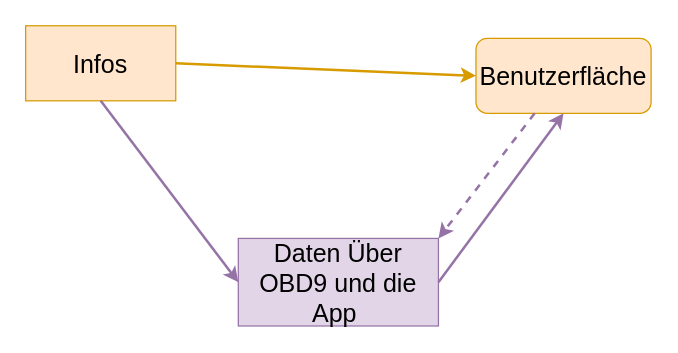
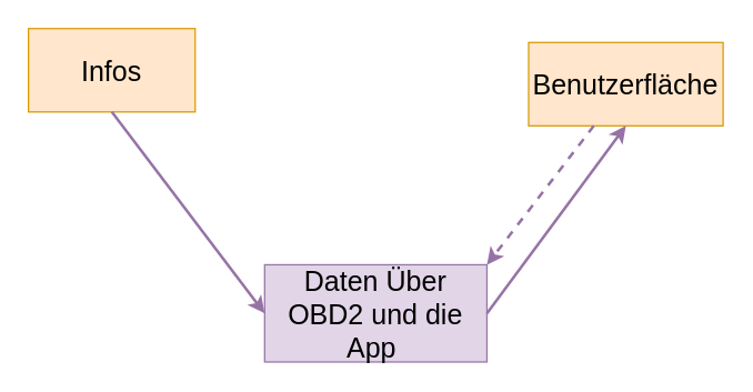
  <mxCell id="0" />
  <mxCell id="1" parent="0" />
  <mxCell id="2" value="&lt;font style=&quot;vertical-align: inherit&quot;&gt;&lt;font style=&quot;vertical-align: inherit ; font-size: 20px&quot;&gt;Infos&lt;/font&gt;&lt;/font&gt;" style="rounded=0;whiteSpace=wrap;html=1;fillColor=#ffe6cc;strokeColor=#d79b00;" parent="1" vertex="1"><mxGeometry x="20" y="20" width="120" height="60" as="geometry" /></mxCell>
- <mxCell id="3" value="&lt;font style=&quot;font-size: 20px&quot;&gt;Benutzerfläche&lt;/font&gt;" style="whiteSpace=wrap;html=1;fillColor=#ffe6cc;strokeColor=#d79b00;rounded=1;" parent="1" vertex="1"><mxGeometry x="380" y="30" width="140" height="60" as="geometry" /></mxCell>
- <mxCell id="4" value="&lt;font style=&quot;font-size: 20px&quot;&gt;Daten Über OBD9 und die App&amp;nbsp;&lt;/font&gt;" style="rounded=0;whiteSpace=wrap;html=1;fillColor=#e1d5e7;strokeColor=#9673a6;" parent="1" vertex="1"><mxGeometry x="190" y="190" width="160" height="70" as="geometry" /></mxCell>
+ <mxCell id="3" value="&lt;font style=&quot;font-size: 20px&quot;&gt;Benutzerfläche&lt;/font&gt;" style="rounded=0;whiteSpace=wrap;html=1;fillColor=#ffe6cc;strokeColor=#d79b00;" parent="1" vertex="1"><mxGeometry x="380" y="30" width="140" height="60" as="geometry" /></mxCell>
+ <mxCell id="4" value="&lt;font style=&quot;font-size: 20px&quot;&gt;Daten Über OBD2 und die App&amp;nbsp;&lt;/font&gt;" style="rounded=0;whiteSpace=wrap;html=1;fillColor=#e1d5e7;strokeColor=#9673a6;" parent="1" vertex="1"><mxGeometry x="190" y="190" width="160" height="70" as="geometry" /></mxCell>
  <mxCell id="5" value="" style="endArrow=classic;html=1;strokeWidth=2;fillColor=#e1d5e7;strokeColor=#9673a6;exitX=1;exitY=0.5;exitDx=0;exitDy=0;entryX=0.5;entryY=1;entryDx=0;entryDy=0;" parent="1" source="4" target="3" edge="1"><mxGeometry width="50" height="50" relative="1" as="geometry"><mxPoint x="360" y="310" as="sourcePoint" /><mxPoint x="410" y="260" as="targetPoint" /></mxGeometry></mxCell>
  <mxCell id="6" value="" style="endArrow=classic;html=1;strokeWidth=2;exitX=0.5;exitY=1;exitDx=0;exitDy=0;entryX=0;entryY=0.5;entryDx=0;entryDy=0;fillColor=#e1d5e7;strokeColor=#9673a6;" parent="1" source="2" target="4" edge="1"><mxGeometry width="50" height="50" relative="1" as="geometry"><mxPoint x="360" y="310" as="sourcePoint" /><mxPoint x="410" y="260" as="targetPoint" /></mxGeometry></mxCell>
- <mxCell id="7" value="" style="endArrow=classic;html=1;strokeWidth=2;exitX=1;exitY=0.5;exitDx=0;exitDy=0;entryX=0;entryY=0.5;entryDx=0;entryDy=0;fillColor=#ffe6cc;strokeColor=#d79b00;" parent="1" source="2" target="3" edge="1"><mxGeometry width="50" height="50" relative="1" as="geometry"><mxPoint x="360" y="310" as="sourcePoint" /><mxPoint x="410" y="260" as="targetPoint" /></mxGeometry></mxCell>
  <mxCell id="8" value="" style="endArrow=classic;html=1;strokeWidth=2;rounded=1;dashed=1;fillColor=#e1d5e7;strokeColor=#9673a6;entryX=1;entryY=0;entryDx=0;entryDy=0;" parent="1" source="3" target="4" edge="1"><mxGeometry width="50" height="50" relative="1" as="geometry"><mxPoint x="360" y="310" as="sourcePoint" /><mxPoint x="410" y="260" as="targetPoint" /></mxGeometry></mxCell>
